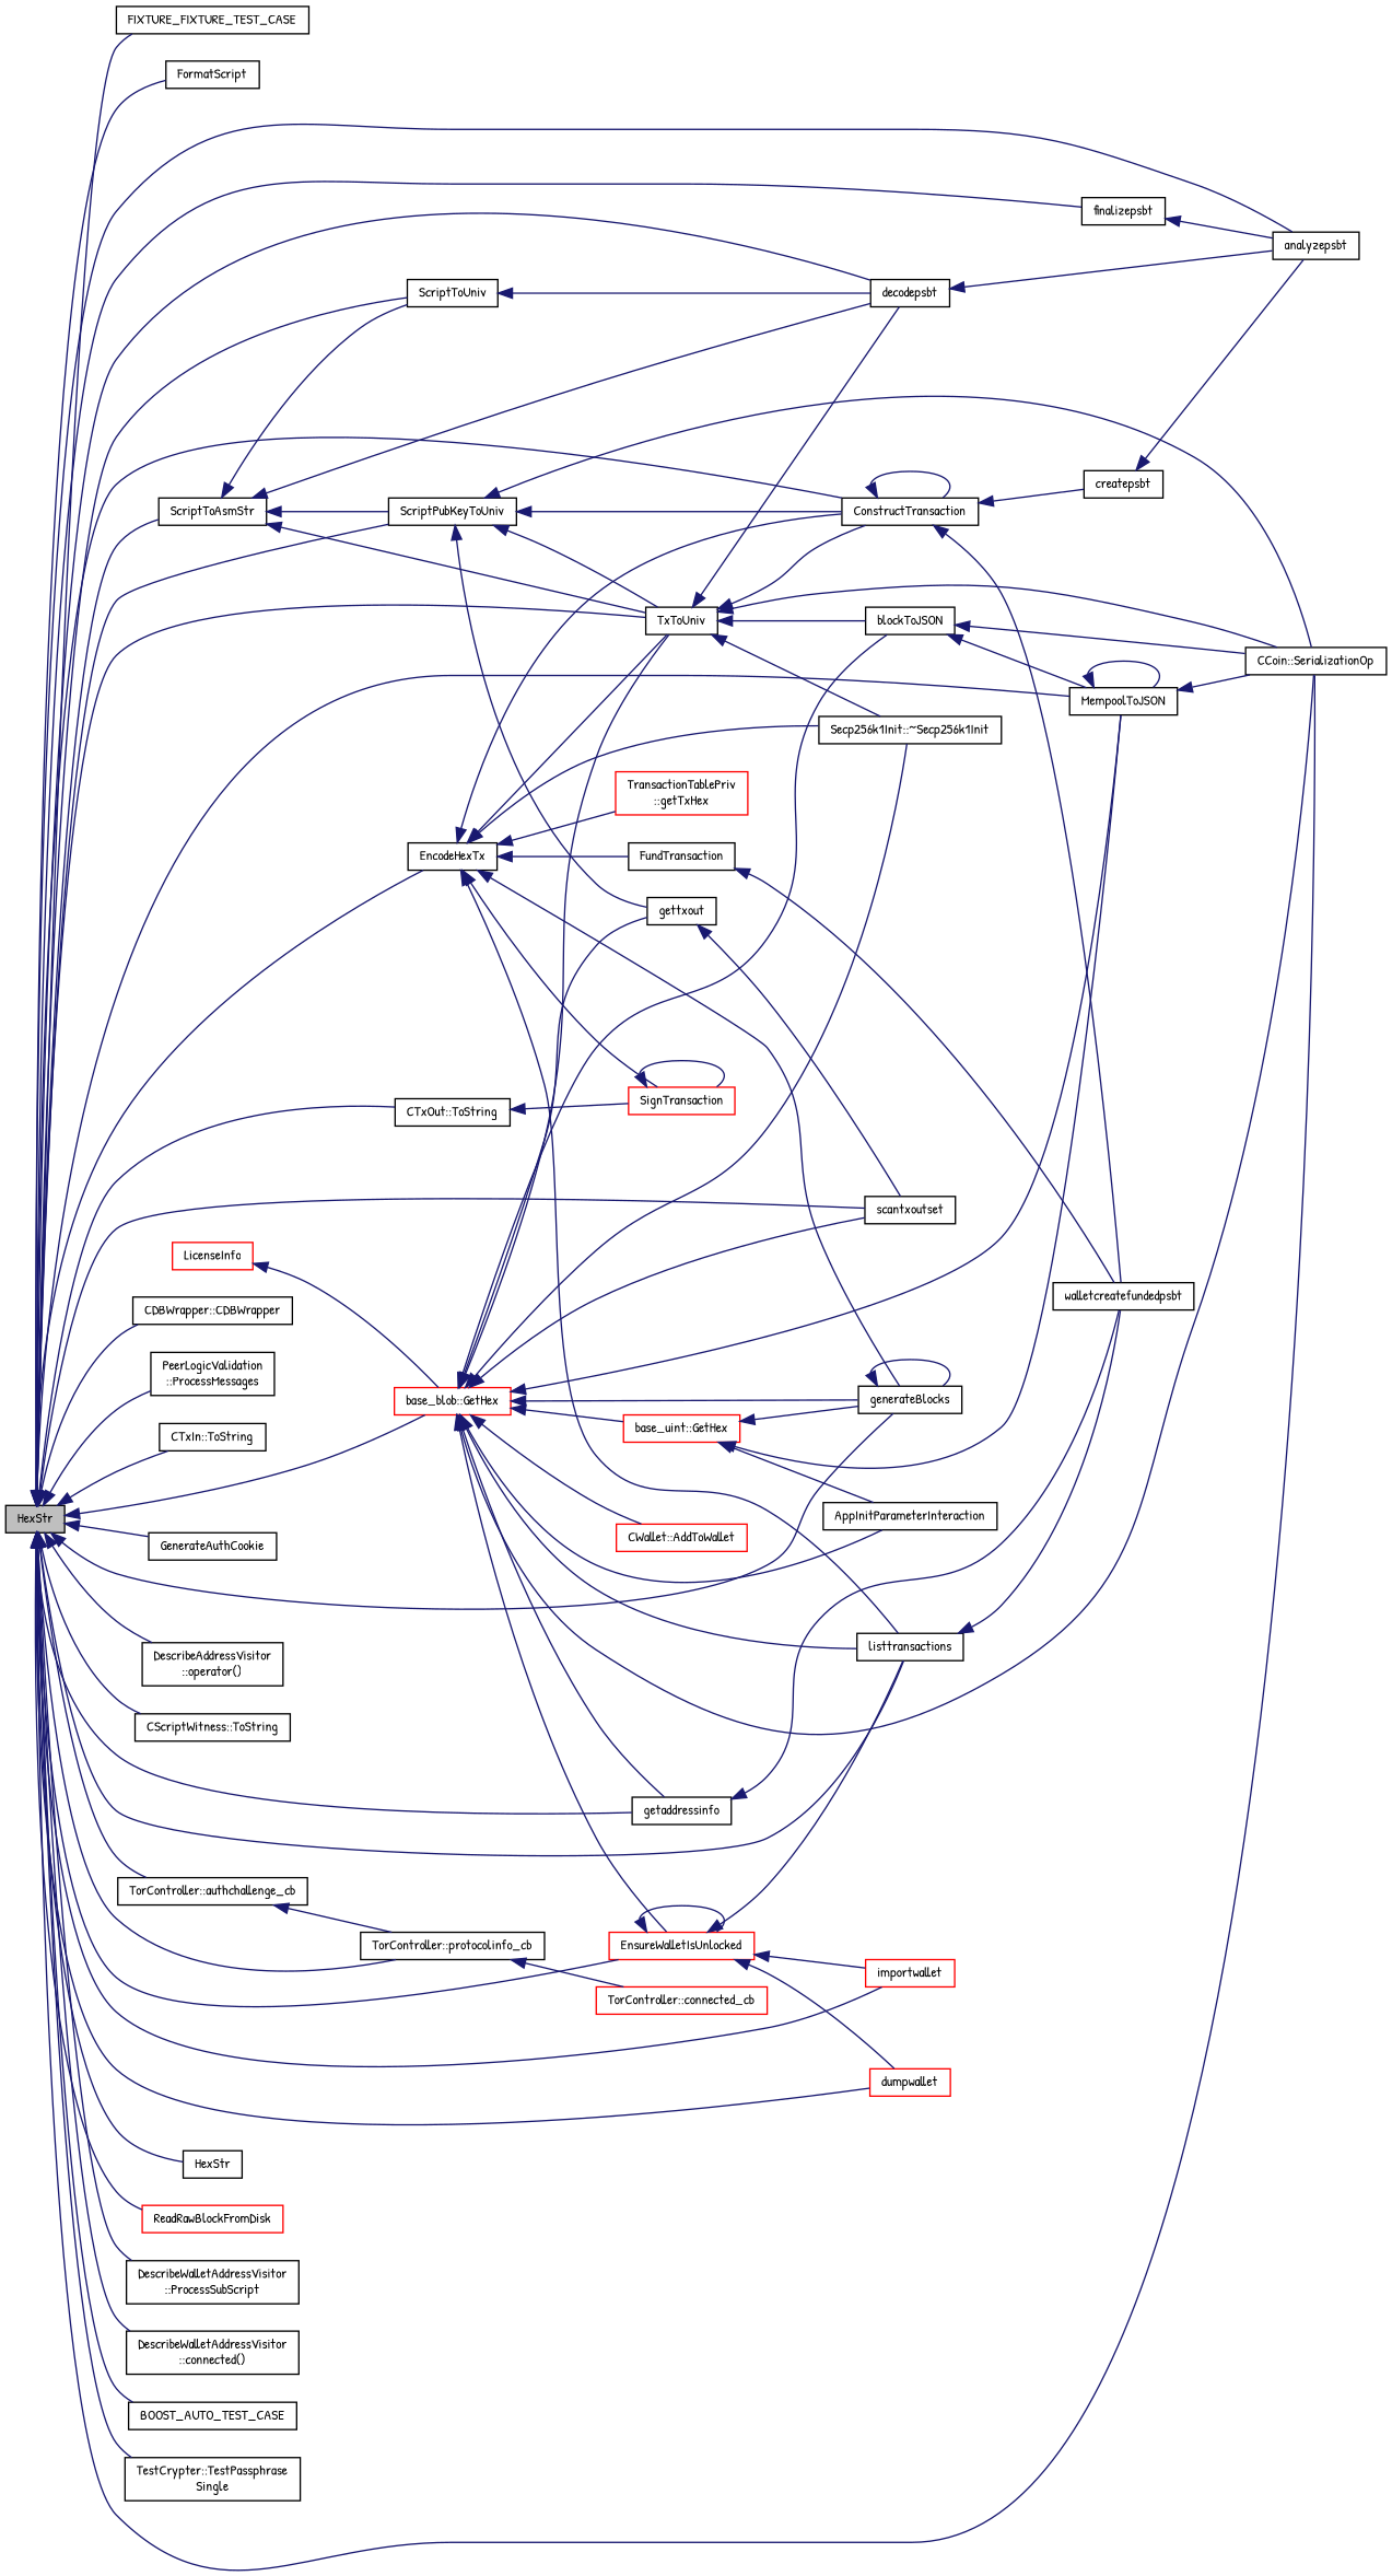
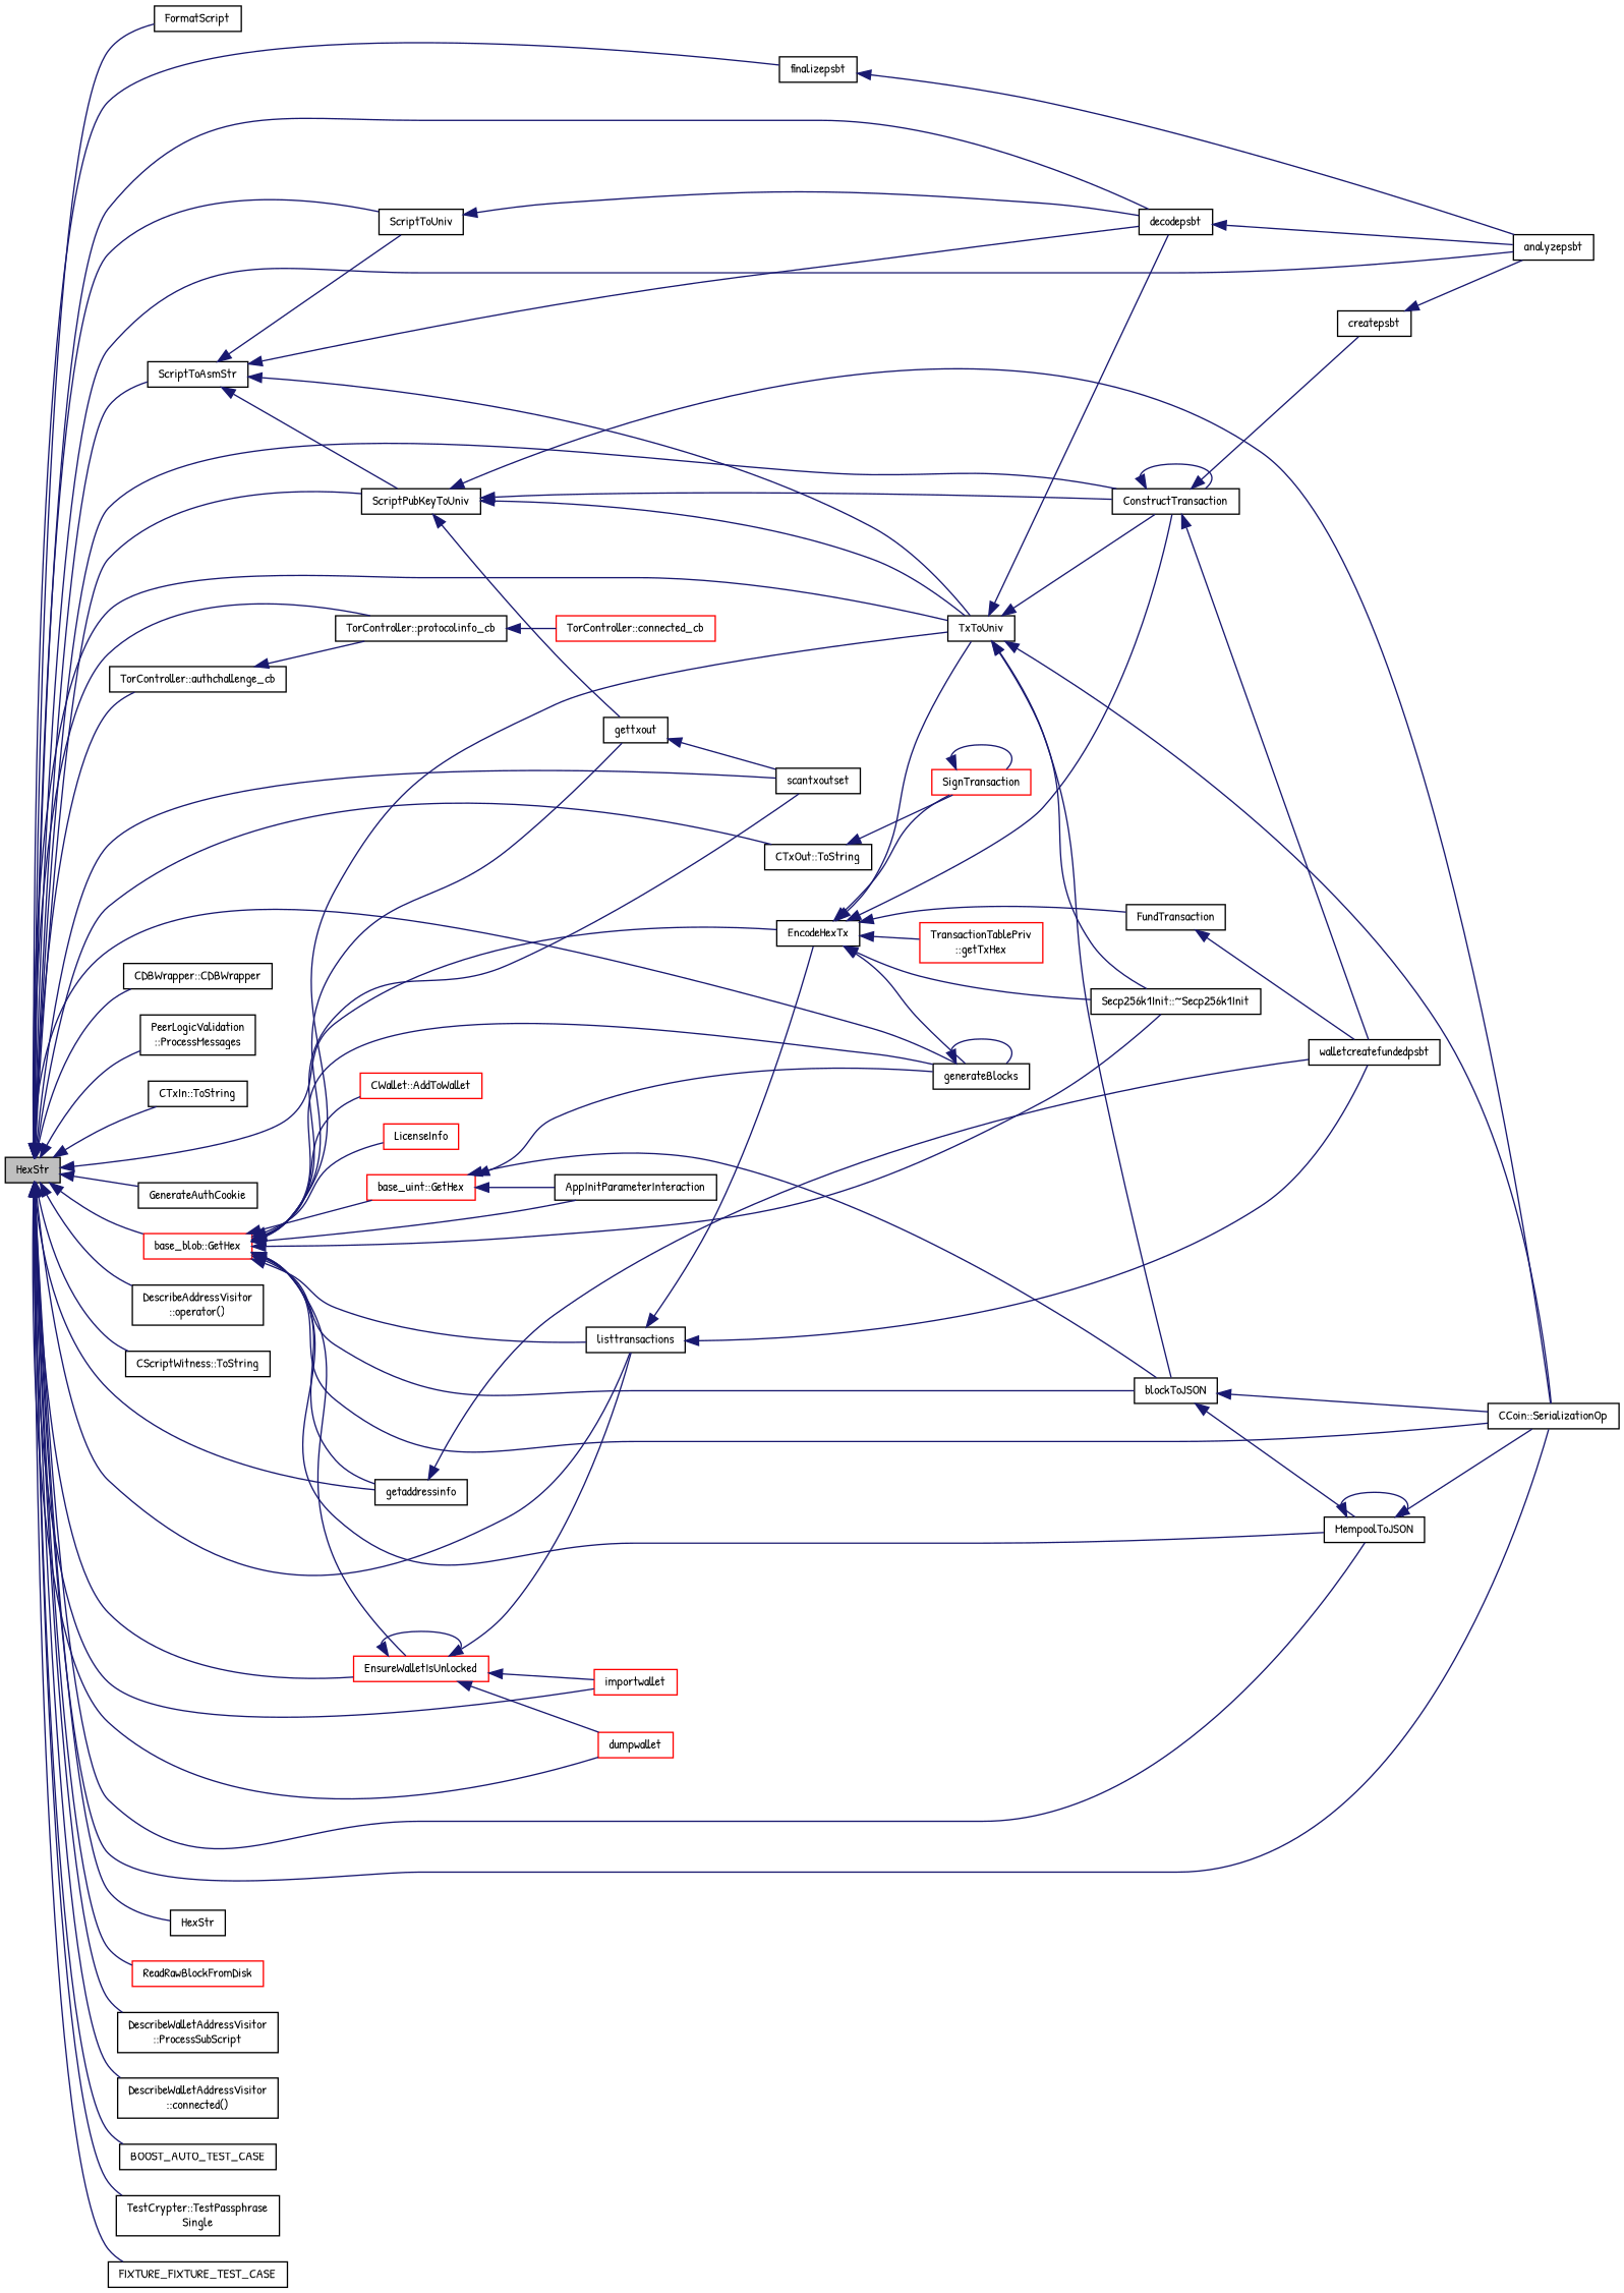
  digraph {
    fontname="Patrick Hand"
    rankdir=LR
    node [color=black fillcolor=white fontname="Patrick Hand" fontsize=10 shape=record style=filled]
    edge [color=midnightblue dir=back fontname="Patrick Hand" fontsize=10 labelfontname=Helvetica labelfontsize=10 style=solid]
    n1 [fillcolor=grey75 fontcolor=black height=0.2 label=HexStr width=0.4]
    n2 [height=0.2 label=FormatScript width=0.4]
    n3 [height=0.2 label=ScriptToAsmStr width=0.4]
    n4 [height=0.2 label=ScriptToUniv width=0.4]
    n5 [height=0.2 label=decodepsbt width=0.4]
    n6 [height=0.2 label=analyzepsbt width=0.4]
    n7 [height=0.2 label=ScriptPubKeyToUniv width=0.4]
    n8 [height=0.2 label=TxToUniv width=0.4]
    n9 [height=0.2 label="CCoin::SerializationOp" width=0.4]
    n10 [height=0.2 label=MempoolToJSON width=0.4]
    n11 [height=0.2 label=ConstructTransaction width=0.4]
    n12 [height=0.2 label=scantxoutset width=0.4]
    n13 [height=0.2 label=EncodeHexTx width=0.4]
    n14 [height=0.2 label=generateBlocks width=0.4]
    n15 [height=0.2 label=listtransactions width=0.4]
    n16 [height=0.2 label="CDBWrapper::CDBWrapper" width=0.4]
    n17 [height=0.2 label="PeerLogicValidation\l::ProcessMessages" width=0.4]
    n18 [height=0.2 label="CTxIn::ToString" width=0.4]
    n19 [height=0.2 label="CTxOut::ToString" width=0.4]
    n20 [height=0.2 label=GenerateAuthCookie width=0.4]
    n21 [height=0.2 label=finalizepsbt width=0.4]
    n22 [height=0.2 label="DescribeAddressVisitor\l::operator()" width=0.4]
    n23 [height=0.2 label="CScriptWitness::ToString" width=0.4]
    n24 [height=0.2 label="TorController::authchallenge_cb" width=0.4]
    n25 [height=0.2 label="TorController::protocolinfo_cb" width=0.4]
    n26 [color=red height=0.2 label="base_blob::GetHex" width=0.4]
    n27 [color=red height=0.2 label=EnsureWalletIsUnlocked width=0.4]
    n28 [color=red height=0.2 label=importwallet width=0.4]
    n29 [color=red height=0.2 label=dumpwallet width=0.4]
    n30 [height=0.2 label=getaddressinfo width=0.4]
    n31 [height=0.2 label=HexStr width=0.4]
    n32 [color=red height=0.2 label=ReadRawBlockFromDisk width=0.4]
    n33 [height=0.2 label="DescribeWalletAddressVisitor\l::ProcessSubScript" width=0.4]
    n34 [height=0.2 label="DescribeWalletAddressVisitor\l::connected()" width=0.4]
    n35 [height=0.2 label=BOOST_AUTO_TEST_CASE width=0.4]
    n36 [height=0.2 label="TestCrypter::TestPassphrase\lSingle" width=0.4]
    n37 [height=0.2 label=FIXTURE_FIXTURE_TEST_CASE width=0.4]
    n38 [height=0.2 label=gettxout width=0.4]
    n39 [height=0.2 label="Secp256k1Init::~Secp256k1Init" width=0.4]
    n40 [height=0.2 label=blockToJSON width=0.4]
    n41 [height=0.2 label=createpsbt width=0.4]
    n42 [height=0.2 label=walletcreatefundedpsbt width=0.4]
    n43 [color=red height=0.2 label=SignTransaction width=0.4]
    n44 [color=red height=0.2 label="TransactionTablePriv\l::getTxHex" width=0.4]
    n45 [height=0.2 label=FundTransaction width=0.4]
    n46 [color=red height=0.2 label="TorController::connected_cb" width=0.4]
    n47 [color=red height=0.2 label="base_uint::GetHex" width=0.4]
    n48 [height=0.2 label=AppInitParameterInteraction width=0.4]
    n49 [color=red height=0.2 label=LicenseInfo width=0.4]
    n50 [color=red height=0.2 label="CWallet::AddToWallet" width=0.4]
    n1 -> n2
    n1 -> n3
    n1 -> n4
    n1 -> n5
    n1 -> n6
    n1 -> n7
    n1 -> n8
    n1 -> n9
    n1 -> n10
    n1 -> n11
    n1 -> n12
    n1 -> n13
    n1 -> n14
    n1 -> n15
    n1 -> n16
    n1 -> n17
    n1 -> n18
    n1 -> n19
    n1 -> n20
    n1 -> n21
    n1 -> n22
    n1 -> n23
    n1 -> n24
    n1 -> n25
    n1 -> n26
    n1 -> n27
    n1 -> n28
    n1 -> n29
    n1 -> n30
    n1 -> n31
    n1 -> n32
    n1 -> n33
    n1 -> n34
    n1 -> n35
    n1 -> n36
    n1 -> n37
    n3 -> n4
    n3 -> n5
    n3 -> n7
    n3 -> n8
    n4 -> n5
    n5 -> n6
    n7 -> n8
    n7 -> n9
    n7 -> n11
    n7 -> n38
    n8 -> n5
    n8 -> n9
    n8 -> n11
    n8 -> n39
    n8 -> n40
    n10 -> n9
    n10 -> n10
    n11 -> n11
    n11 -> n41
    n11 -> n42
    n13 -> n8
    n13 -> n11
    n13 -> n14
-   n13 -> n15
+   n15 -> n13
    n13 -> n39
    n13 -> n43
    n13 -> n44
    n13 -> n45
    n14 -> n14
    n15 -> n42
    n19 -> n43
    n21 -> n6
    n24 -> n25
    n25 -> n46
    n26 -> n8
    n26 -> n9
    n26 -> n10
    n26 -> n12
    n26 -> n14
    n26 -> n15
    n26 -> n27
    n26 -> n30
    n26 -> n38
    n26 -> n39
    n26 -> n40
    n26 -> n47
    n26 -> n48
-   n49 -> n26
+   n26 -> n49
    n26 -> n50
    n27 -> n15
    n27 -> n27
    n27 -> n28
    n27 -> n29
    n30 -> n42
    n38 -> n12
    n40 -> n9
    n40 -> n10
    n41 -> n6
    n43 -> n43
    n45 -> n42
    n47 -> n14
-   n47 -> n10
+   n47 -> n40
    n47 -> n48
  }
